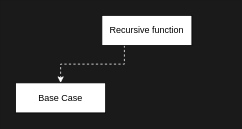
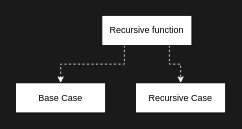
  <mxCell id="0" />
  <mxCell id="1" parent="0" />
  <mxCell id="2" style="edgeStyle=orthogonalEdgeStyle;rounded=0;jumpStyle=none;orthogonalLoop=1;jettySize=auto;html=1;exitX=0.25;exitY=1;exitDx=0;exitDy=0;entryX=0.5;entryY=0;entryDx=0;entryDy=0;dashed=1;strokeColor=#FFFFFF;fontColor=#FFFFFF;" edge="1" parent="1" source="4" target="6"><mxGeometry relative="1" as="geometry" /></mxCell>
+ <mxCell id="3" style="edgeStyle=orthogonalEdgeStyle;rounded=0;jumpStyle=none;orthogonalLoop=1;jettySize=auto;html=1;exitX=0.75;exitY=1;exitDx=0;exitDy=0;entryX=0.5;entryY=0;entryDx=0;entryDy=0;dashed=1;strokeColor=#FFFFFF;fontColor=#FFFFFF;" edge="1" parent="1" source="4" target="5"><mxGeometry relative="1" as="geometry" /></mxCell>
  <mxCell id="4" value="Recursive function" style="rounded=0;whiteSpace=wrap;html=1;fontColor=#000000;" vertex="1" parent="1"><mxGeometry x="135" y="20" width="120" height="40" as="geometry" /></mxCell>
+ <mxCell id="5" value="Recursive Case" style="rounded=0;whiteSpace=wrap;html=1;fontColor=#000000;" vertex="1" parent="1"><mxGeometry x="180" y="110" width="120" height="40" as="geometry" /></mxCell>
  <mxCell id="6" value="Base Case" style="rounded=0;whiteSpace=wrap;html=1;fontColor=#000000;" vertex="1" parent="1"><mxGeometry x="20" y="110" width="120" height="40" as="geometry" /></mxCell>
